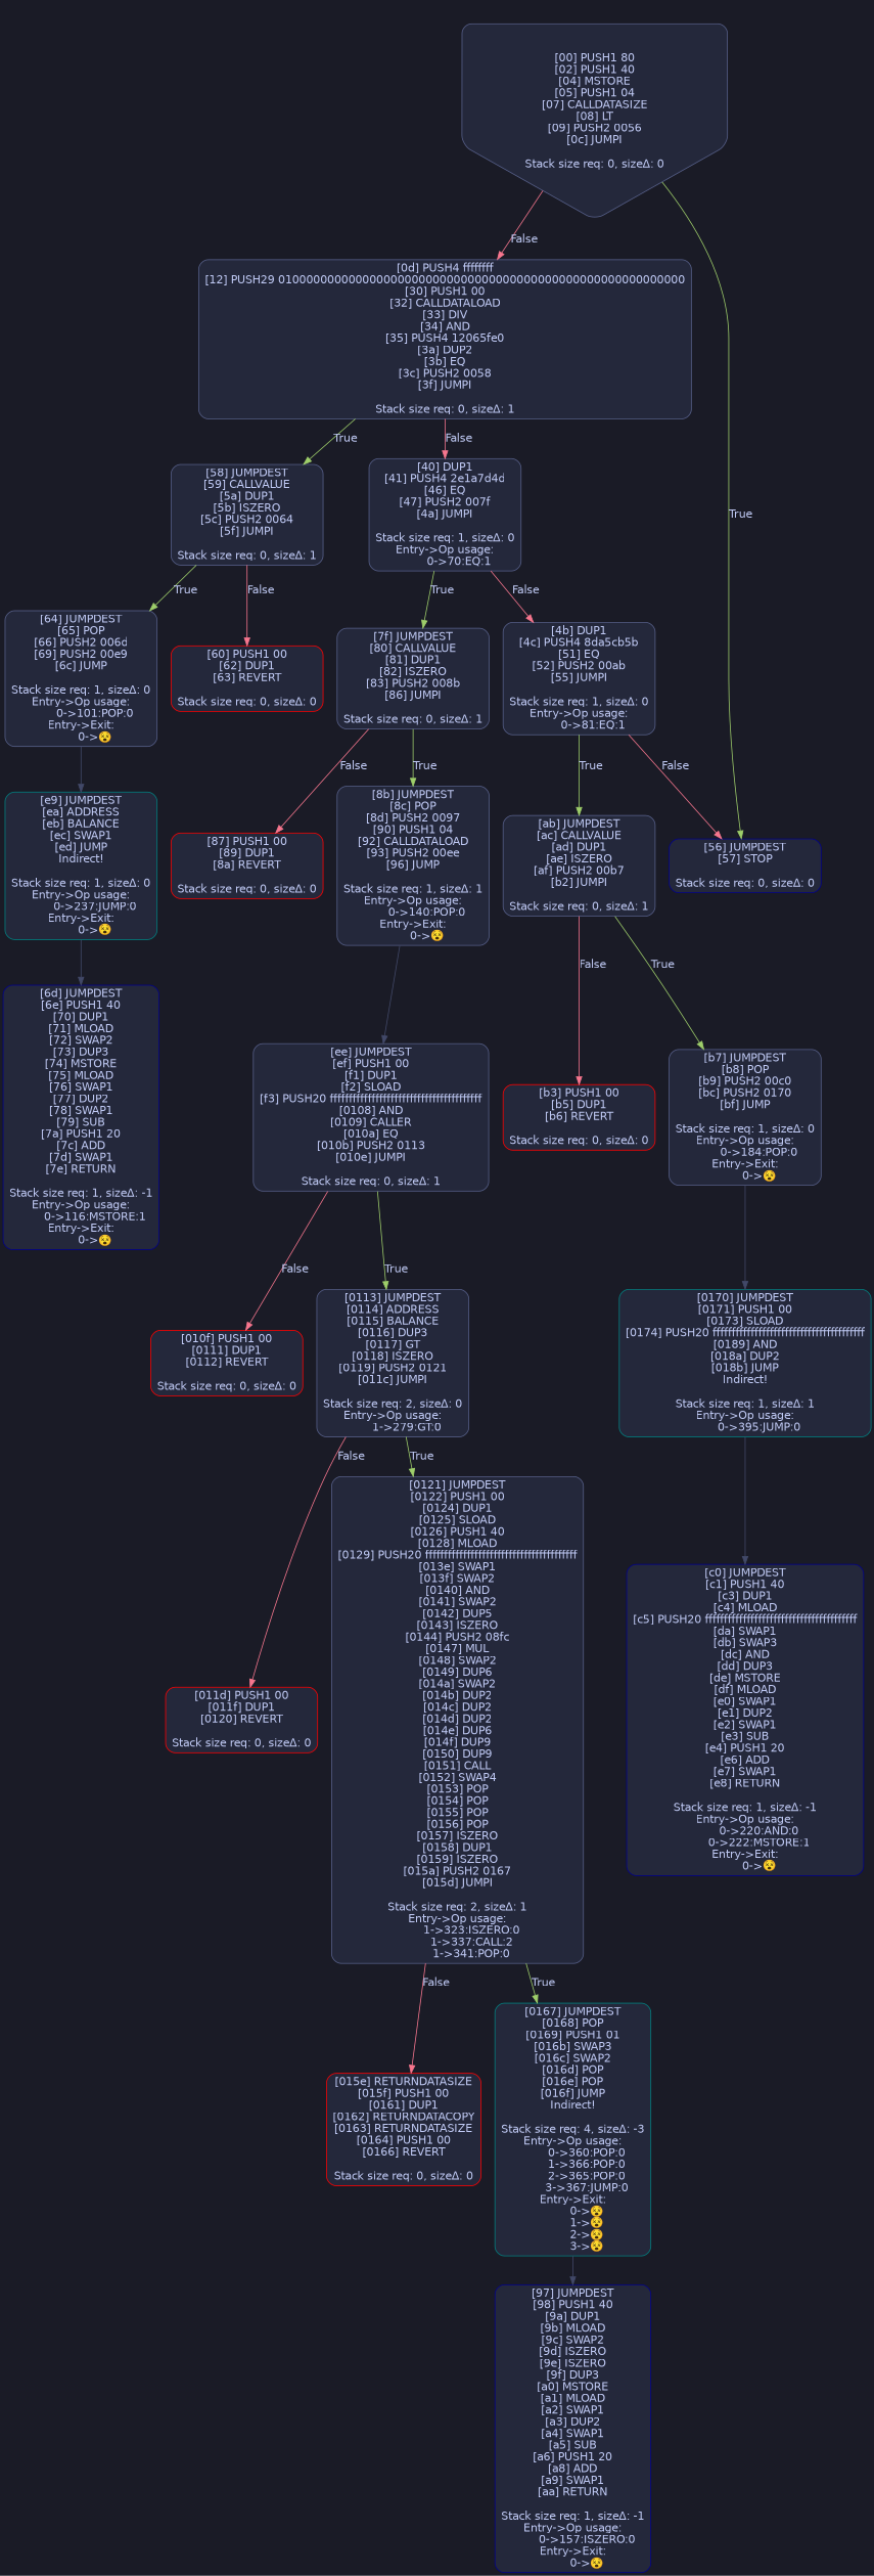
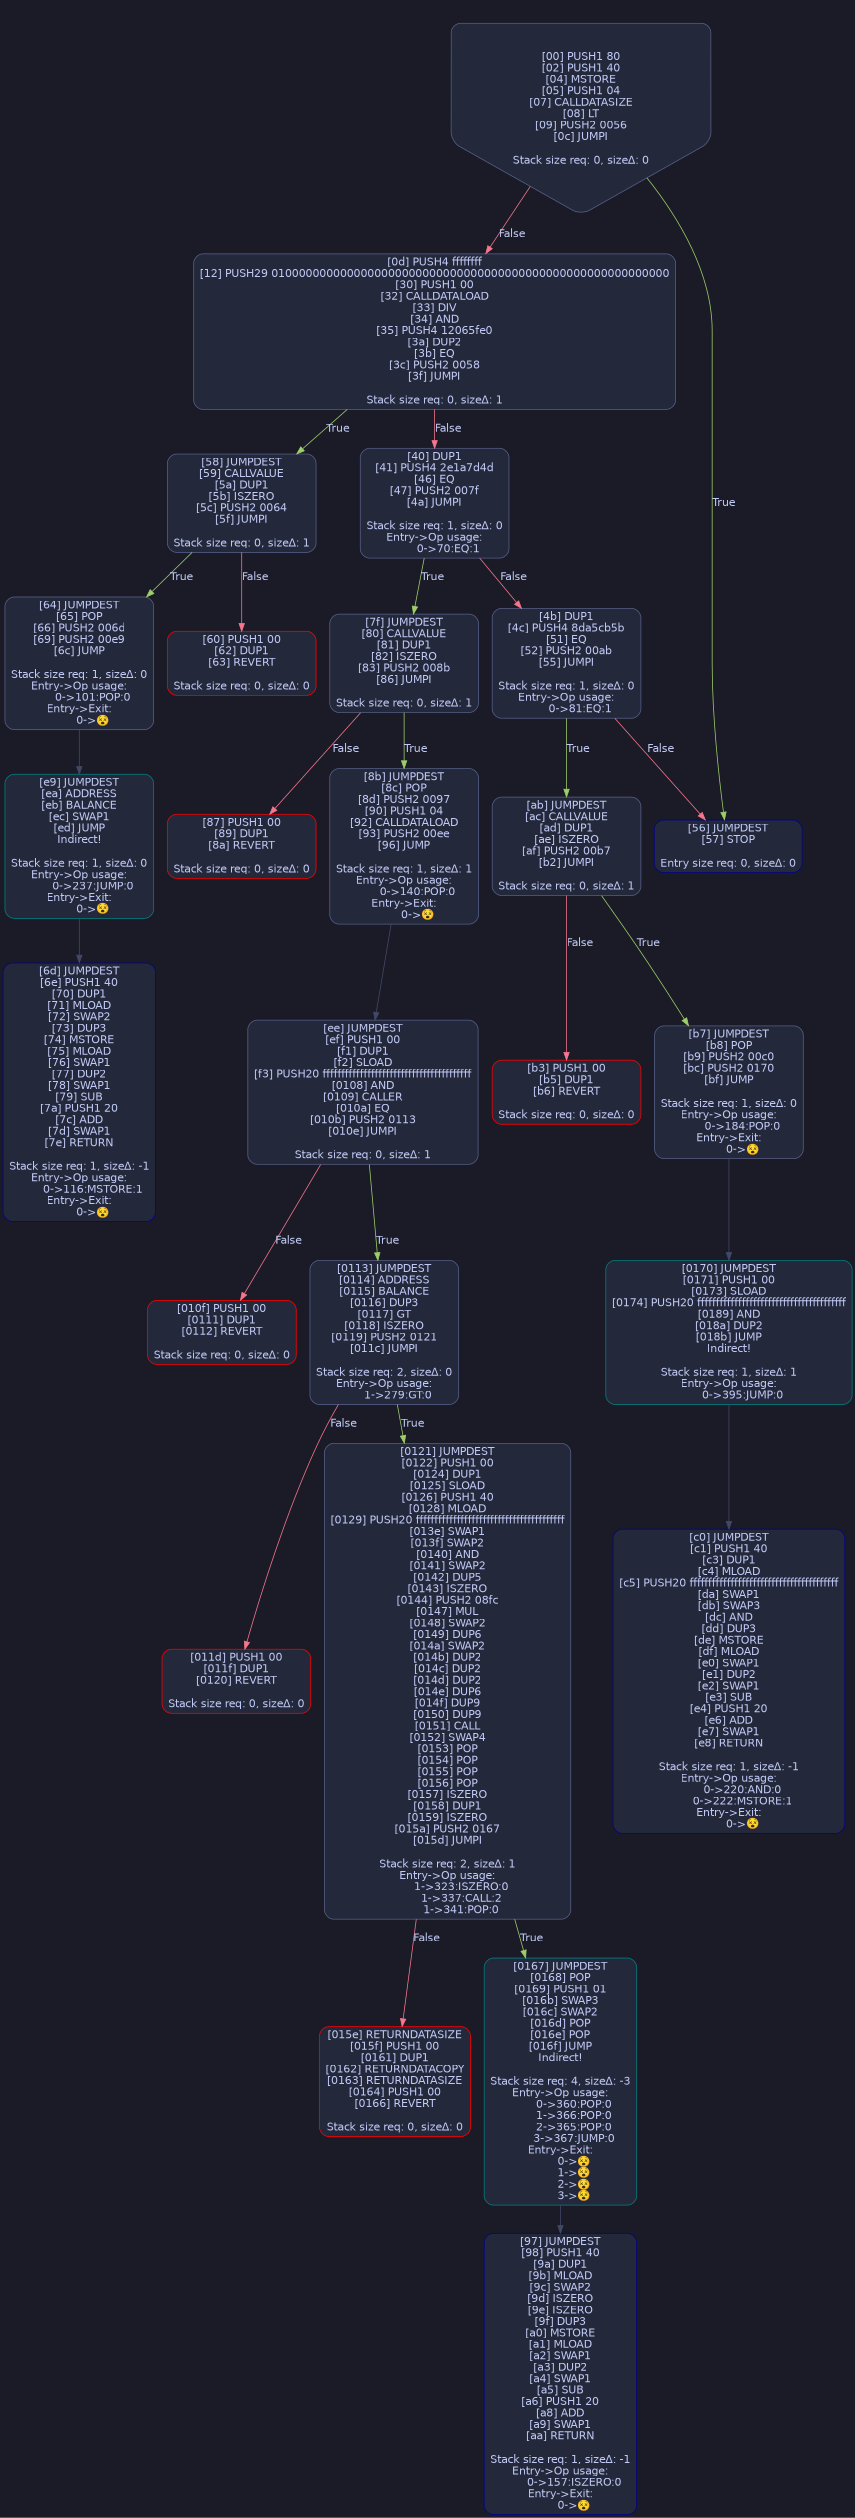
  digraph {
    bgcolor="#1a1b26"
    node [color="#565f89" fillcolor="#24283b" fontcolor="#c0caf5" fontname=Helvetica shape=box style="filled, rounded"]
    edge [color="#f7768e" fontcolor="#c0caf5" fontname=Helvetica]
    n1 [label="[00] PUSH1 80\n[02] PUSH1 40\n[04] MSTORE\n[05] PUSH1 04\n[07] CALLDATASIZE\n[08] LT\n[09] PUSH2 0056\n[0c] JUMPI\n\nStack size req: 0, sizeΔ: 0\n" shape=invhouse]
    n2 [label="[0d] PUSH4 ffffffff\n[12] PUSH29 0100000000000000000000000000000000000000000000000000000000\n[30] PUSH1 00\n[32] CALLDATALOAD\n[33] DIV\n[34] AND\n[35] PUSH4 12065fe0\n[3a] DUP2\n[3b] EQ\n[3c] PUSH2 0058\n[3f] JUMPI\n\nStack size req: 0, sizeΔ: 1\n"]
-   n3 [color=darkblue label="[56] JUMPDEST\n[57] STOP\n\nStack size req: 0, sizeΔ: 0\n"]
+   n3 [color=darkblue label="[56] JUMPDEST\n[57] STOP\n\nEntry size req: 0, sizeΔ: 0\n"]
    n4 [label="[40] DUP1\n[41] PUSH4 2e1a7d4d\n[46] EQ\n[47] PUSH2 007f\n[4a] JUMPI\n\nStack size req: 1, sizeΔ: 0\nEntry->Op usage:\n	0->70:EQ:1\n"]
    n5 [label="[58] JUMPDEST\n[59] CALLVALUE\n[5a] DUP1\n[5b] ISZERO\n[5c] PUSH2 0064\n[5f] JUMPI\n\nStack size req: 0, sizeΔ: 1\n"]
    n6 [label="[4b] DUP1\n[4c] PUSH4 8da5cb5b\n[51] EQ\n[52] PUSH2 00ab\n[55] JUMPI\n\nStack size req: 1, sizeΔ: 0\nEntry->Op usage:\n	0->81:EQ:1\n"]
    n7 [label="[7f] JUMPDEST\n[80] CALLVALUE\n[81] DUP1\n[82] ISZERO\n[83] PUSH2 008b\n[86] JUMPI\n\nStack size req: 0, sizeΔ: 1\n"]
    n8 [label="[ab] JUMPDEST\n[ac] CALLVALUE\n[ad] DUP1\n[ae] ISZERO\n[af] PUSH2 00b7\n[b2] JUMPI\n\nStack size req: 0, sizeΔ: 1\n"]
    n9 [color=red label="[60] PUSH1 00\n[62] DUP1\n[63] REVERT\n\nStack size req: 0, sizeΔ: 0\n"]
    n10 [label="[64] JUMPDEST\n[65] POP\n[66] PUSH2 006d\n[69] PUSH2 00e9\n[6c] JUMP\n\nStack size req: 1, sizeΔ: 0\nEntry->Op usage:\n	0->101:POP:0\nEntry->Exit:\n	0->😵\n"]
    n11 [color=teal label="[e9] JUMPDEST\n[ea] ADDRESS\n[eb] BALANCE\n[ec] SWAP1\n[ed] JUMP\nIndirect!\n\nStack size req: 1, sizeΔ: 0\nEntry->Op usage:\n	0->237:JUMP:0\nEntry->Exit:\n	0->😵\n"]
    n12 [color=darkblue label="[6d] JUMPDEST\n[6e] PUSH1 40\n[70] DUP1\n[71] MLOAD\n[72] SWAP2\n[73] DUP3\n[74] MSTORE\n[75] MLOAD\n[76] SWAP1\n[77] DUP2\n[78] SWAP1\n[79] SUB\n[7a] PUSH1 20\n[7c] ADD\n[7d] SWAP1\n[7e] RETURN\n\nStack size req: 1, sizeΔ: -1\nEntry->Op usage:\n	0->116:MSTORE:1\nEntry->Exit:\n	0->😵\n"]
    n13 [color=red label="[87] PUSH1 00\n[89] DUP1\n[8a] REVERT\n\nStack size req: 0, sizeΔ: 0\n"]
    n14 [label="[8b] JUMPDEST\n[8c] POP\n[8d] PUSH2 0097\n[90] PUSH1 04\n[92] CALLDATALOAD\n[93] PUSH2 00ee\n[96] JUMP\n\nStack size req: 1, sizeΔ: 1\nEntry->Op usage:\n	0->140:POP:0\nEntry->Exit:\n	0->😵\n"]
    n15 [label="[ee] JUMPDEST\n[ef] PUSH1 00\n[f1] DUP1\n[f2] SLOAD\n[f3] PUSH20 ffffffffffffffffffffffffffffffffffffffff\n[0108] AND\n[0109] CALLER\n[010a] EQ\n[010b] PUSH2 0113\n[010e] JUMPI\n\nStack size req: 0, sizeΔ: 1\n"]
    n16 [color=darkblue label="[97] JUMPDEST\n[98] PUSH1 40\n[9a] DUP1\n[9b] MLOAD\n[9c] SWAP2\n[9d] ISZERO\n[9e] ISZERO\n[9f] DUP3\n[a0] MSTORE\n[a1] MLOAD\n[a2] SWAP1\n[a3] DUP2\n[a4] SWAP1\n[a5] SUB\n[a6] PUSH1 20\n[a8] ADD\n[a9] SWAP1\n[aa] RETURN\n\nStack size req: 1, sizeΔ: -1\nEntry->Op usage:\n	0->157:ISZERO:0\nEntry->Exit:\n	0->😵\n"]
    n17 [color=red label="[b3] PUSH1 00\n[b5] DUP1\n[b6] REVERT\n\nStack size req: 0, sizeΔ: 0\n"]
    n18 [label="[b7] JUMPDEST\n[b8] POP\n[b9] PUSH2 00c0\n[bc] PUSH2 0170\n[bf] JUMP\n\nStack size req: 1, sizeΔ: 0\nEntry->Op usage:\n	0->184:POP:0\nEntry->Exit:\n	0->😵\n"]
    n19 [color=teal label="[0170] JUMPDEST\n[0171] PUSH1 00\n[0173] SLOAD\n[0174] PUSH20 ffffffffffffffffffffffffffffffffffffffff\n[0189] AND\n[018a] DUP2\n[018b] JUMP\nIndirect!\n\nStack size req: 1, sizeΔ: 1\nEntry->Op usage:\n	0->395:JUMP:0\n"]
    n20 [color=darkblue label="[c0] JUMPDEST\n[c1] PUSH1 40\n[c3] DUP1\n[c4] MLOAD\n[c5] PUSH20 ffffffffffffffffffffffffffffffffffffffff\n[da] SWAP1\n[db] SWAP3\n[dc] AND\n[dd] DUP3\n[de] MSTORE\n[df] MLOAD\n[e0] SWAP1\n[e1] DUP2\n[e2] SWAP1\n[e3] SUB\n[e4] PUSH1 20\n[e6] ADD\n[e7] SWAP1\n[e8] RETURN\n\nStack size req: 1, sizeΔ: -1\nEntry->Op usage:\n	0->220:AND:0\n	0->222:MSTORE:1\nEntry->Exit:\n	0->😵\n"]
    n21 [color=red label="[010f] PUSH1 00\n[0111] DUP1\n[0112] REVERT\n\nStack size req: 0, sizeΔ: 0\n"]
    n22 [label="[0113] JUMPDEST\n[0114] ADDRESS\n[0115] BALANCE\n[0116] DUP3\n[0117] GT\n[0118] ISZERO\n[0119] PUSH2 0121\n[011c] JUMPI\n\nStack size req: 2, sizeΔ: 0\nEntry->Op usage:\n	1->279:GT:0\n"]
    n23 [color=red label="[011d] PUSH1 00\n[011f] DUP1\n[0120] REVERT\n\nStack size req: 0, sizeΔ: 0\n"]
    n24 [label="[0121] JUMPDEST\n[0122] PUSH1 00\n[0124] DUP1\n[0125] SLOAD\n[0126] PUSH1 40\n[0128] MLOAD\n[0129] PUSH20 ffffffffffffffffffffffffffffffffffffffff\n[013e] SWAP1\n[013f] SWAP2\n[0140] AND\n[0141] SWAP2\n[0142] DUP5\n[0143] ISZERO\n[0144] PUSH2 08fc\n[0147] MUL\n[0148] SWAP2\n[0149] DUP6\n[014a] SWAP2\n[014b] DUP2\n[014c] DUP2\n[014d] DUP2\n[014e] DUP6\n[014f] DUP9\n[0150] DUP9\n[0151] CALL\n[0152] SWAP4\n[0153] POP\n[0154] POP\n[0155] POP\n[0156] POP\n[0157] ISZERO\n[0158] DUP1\n[0159] ISZERO\n[015a] PUSH2 0167\n[015d] JUMPI\n\nStack size req: 2, sizeΔ: 1\nEntry->Op usage:\n	1->323:ISZERO:0\n	1->337:CALL:2\n	1->341:POP:0\n"]
    n25 [color=red label="[015e] RETURNDATASIZE\n[015f] PUSH1 00\n[0161] DUP1\n[0162] RETURNDATACOPY\n[0163] RETURNDATASIZE\n[0164] PUSH1 00\n[0166] REVERT\n\nStack size req: 0, sizeΔ: 0\n"]
    n26 [color=teal label="[0167] JUMPDEST\n[0168] POP\n[0169] PUSH1 01\n[016b] SWAP3\n[016c] SWAP2\n[016d] POP\n[016e] POP\n[016f] JUMP\nIndirect!\n\nStack size req: 4, sizeΔ: -3\nEntry->Op usage:\n	0->360:POP:0\n	1->366:POP:0\n	2->365:POP:0\n	3->367:JUMP:0\nEntry->Exit:\n	0->😵\n	1->😵\n	2->😵\n	3->😵\n"]
    n1 -> n2 [label=False]
    n1 -> n3 [color="#9ece6a" label=True]
    n2 -> n4 [label=False]
    n2 -> n5 [color="#9ece6a" label=True]
    n4 -> n6 [label=False]
    n4 -> n7 [color="#9ece6a" label=True]
    n5 -> n9 [label=False]
    n5 -> n10 [color="#9ece6a" label=True]
    n6 -> n3 [label=False]
    n6 -> n8 [color="#9ece6a" label=True]
    n7 -> n13 [label=False]
    n7 -> n14 [color="#9ece6a" label=True]
    n8 -> n17 [label=False]
    n8 -> n18 [color="#9ece6a" label=True]
    n10 -> n11 [color="#414868"]
    n11 -> n12 [color="#414868"]
    n14 -> n15 [color="#414868"]
    n15 -> n21 [label=False]
    n15 -> n22 [color="#9ece6a" label=True]
    n18 -> n19 [color="#414868"]
    n19 -> n20 [color="#414868"]
    n22 -> n23 [label=False]
    n22 -> n24 [color="#9ece6a" label=True]
    n24 -> n25 [label=False]
    n24 -> n26 [color="#9ece6a" label=True]
    n26 -> n16 [color="#414868"]
  }
